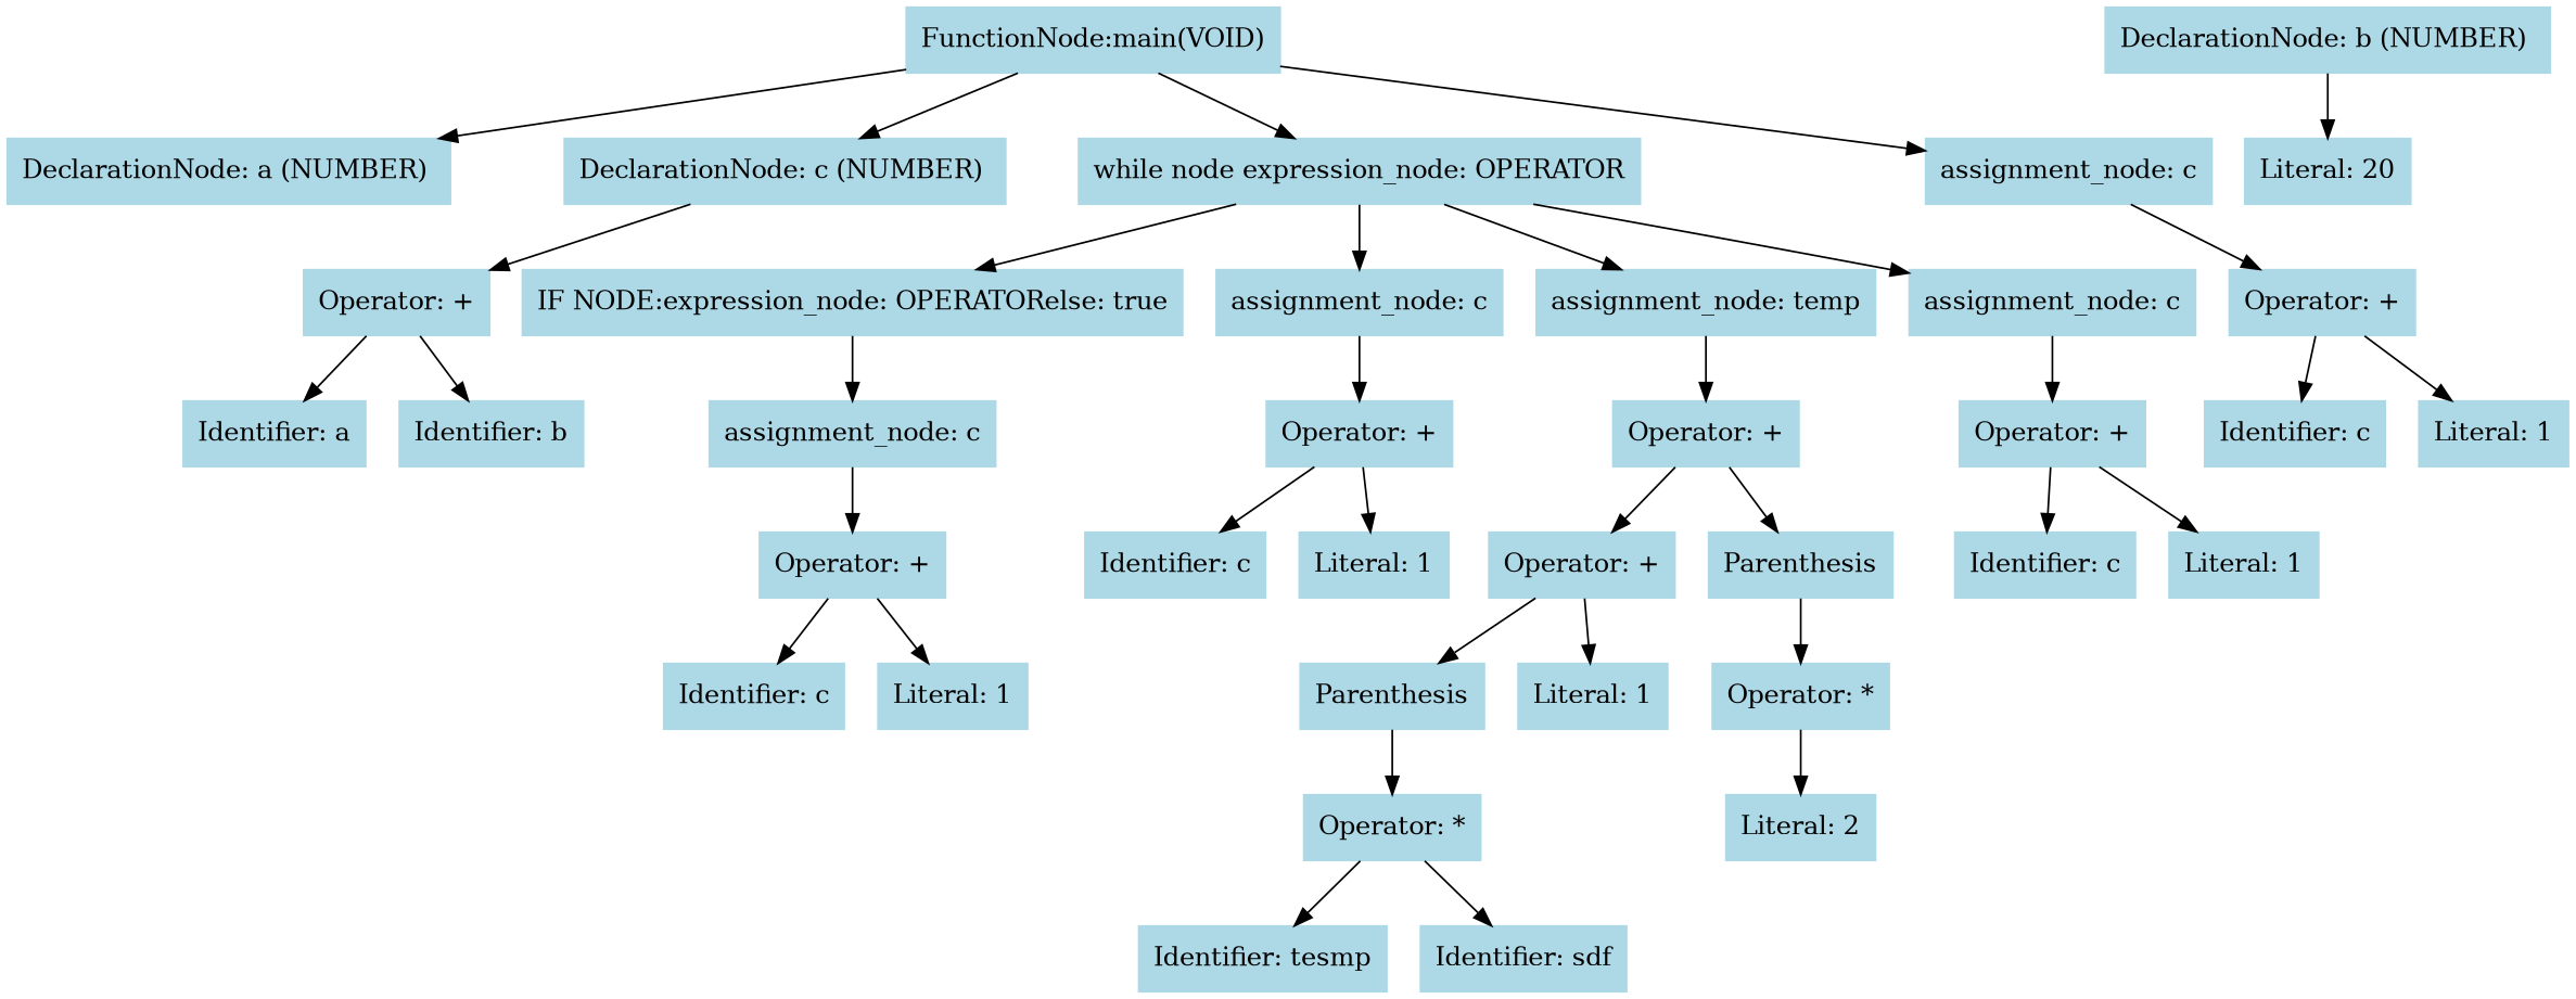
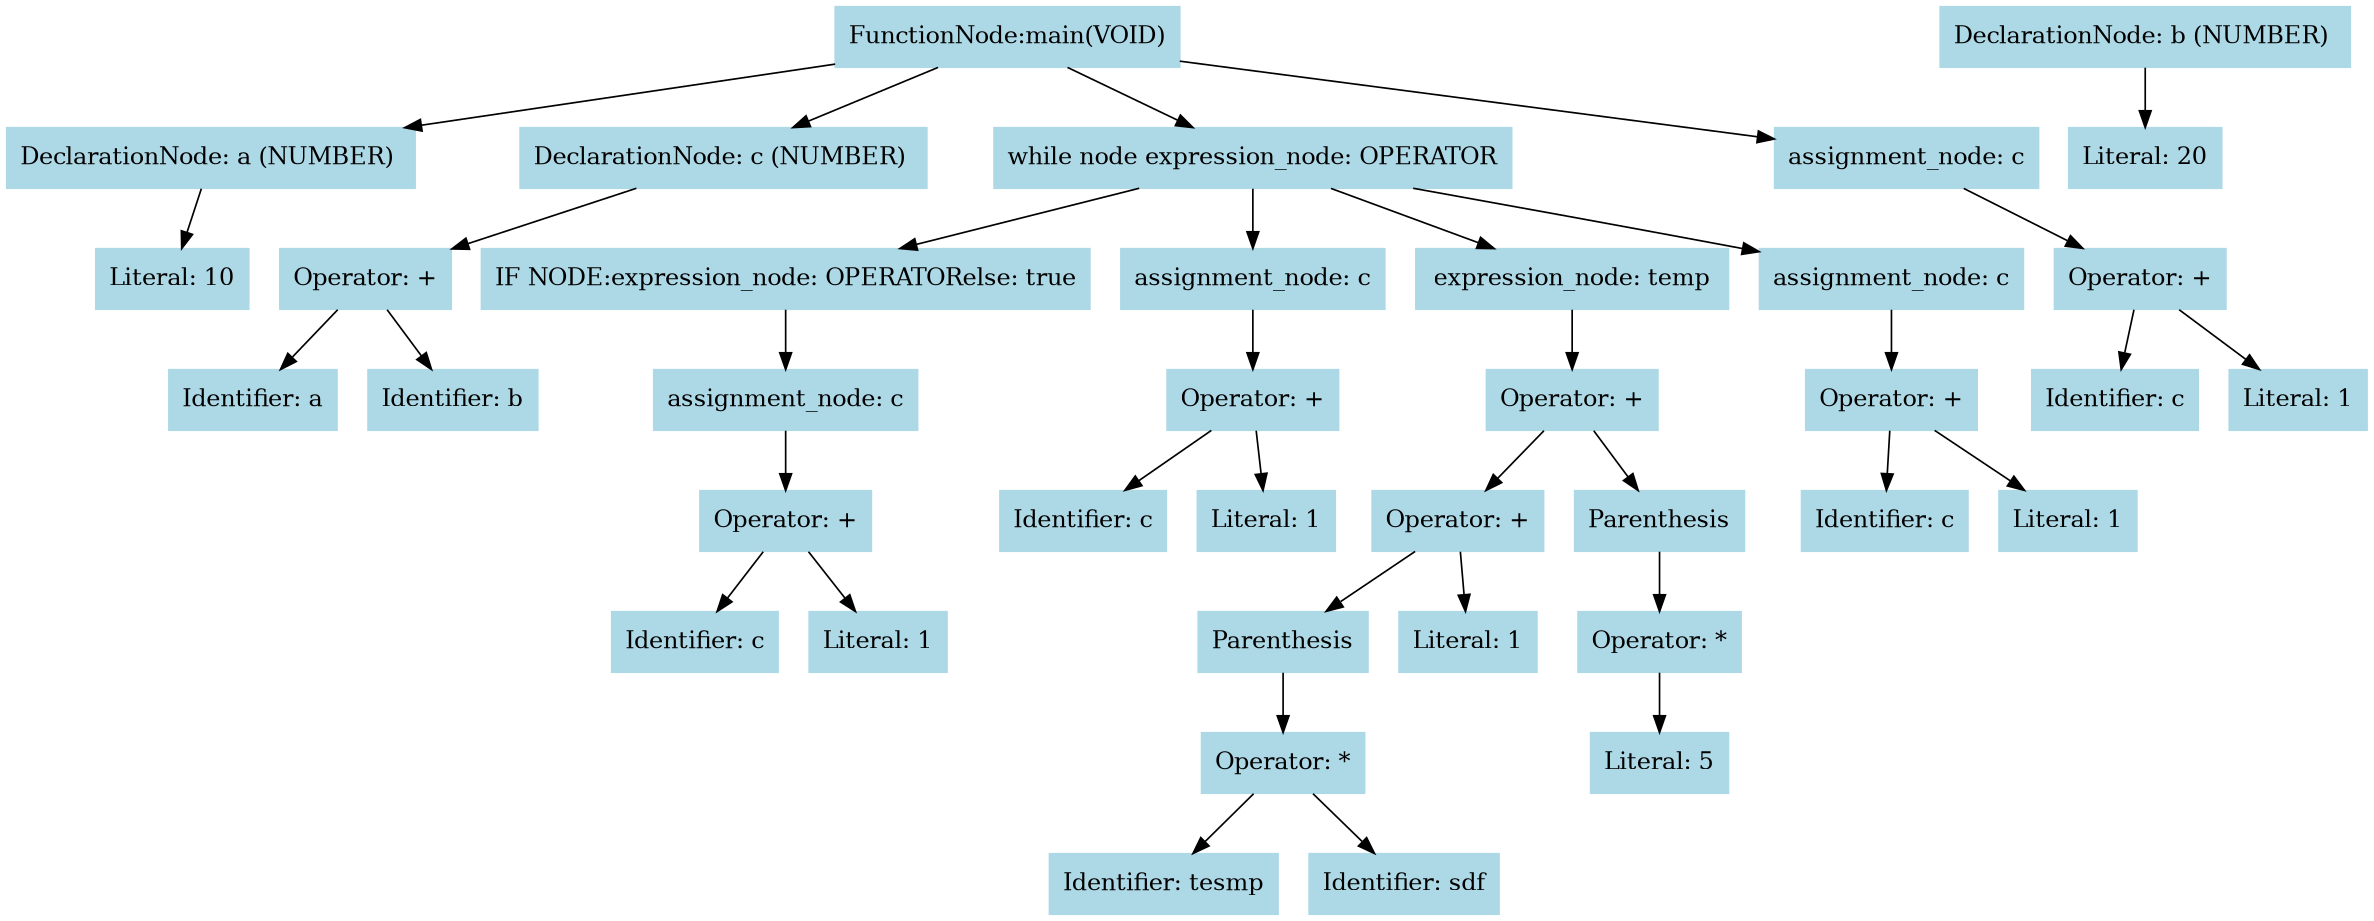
  digraph {
    node [color=lightblue shape=box style=filled]
    n1 [label="FunctionNode:main(VOID)"]
    n2 [label="DeclarationNode: a (NUMBER) "]
    n3 [label="DeclarationNode: c (NUMBER) "]
    n4 [label="while node expression_node: OPERATOR"]
    n5 [label="assignment_node: c"]
+   n6 [label="Literal: 10"]
    n7 [label="DeclarationNode: b (NUMBER) "]
    n8 [label="Literal: 20"]
    n9 [label="Operator: +"]
    n10 [label="IF NODE:expression_node: OPERATORelse: true"]
    n11 [label="assignment_node: c"]
-   n12 [label="assignment_node: temp"]
+   n12 [label="expression_node: temp"]
    n13 [label="assignment_node: c"]
    n14 [label="assignment_node: c"]
    n15 [label="Operator: +"]
    n16 [label="Identifier: a"]
    n17 [label="Identifier: b"]
    n18 [label="Operator: +"]
    n19 [label="Operator: +"]
    n20 [label="Operator: +"]
    n21 [label="Identifier: c"]
    n22 [label="Literal: 1"]
    n23 [label="Operator: +"]
    n24 [label=Parenthesis]
    n25 [label=Parenthesis]
    n26 [label="Literal: 1"]
    n27 [label="Operator: *"]
    n28 [label="Operator: *"]
    n29 [label="Identifier: tesmp"]
    n30 [label="Identifier: sdf"]
-   n31 [label="Literal: 2"]
+   n31 [label="Literal: 5"]
    n32 [label="Identifier: c"]
    n33 [label="Literal: 1"]
    n34 [label="Operator: +"]
    n35 [label="Identifier: c"]
    n36 [label="Literal: 1"]
    n37 [label="Identifier: c"]
    n38 [label="Literal: 1"]
    n1 -> n2
    n1 -> n3
    n1 -> n4
    n1 -> n5
+   n2 -> n6
    n3 -> n9
    n4 -> n10
    n4 -> n11
    n4 -> n12
    n4 -> n13
    n5 -> n15
    n7 -> n8
    n9 -> n16
    n9 -> n17
    n10 -> n14
    n11 -> n18
    n12 -> n19
    n13 -> n20
    n14 -> n34
    n15 -> n37
    n15 -> n38
    n18 -> n21
    n18 -> n22
    n19 -> n23
    n19 -> n24
    n20 -> n32
    n20 -> n33
    n23 -> n25
    n23 -> n26
    n24 -> n27
    n25 -> n28
    n27 -> n31
    n28 -> n29
    n28 -> n30
    n34 -> n35
    n34 -> n36
  }
